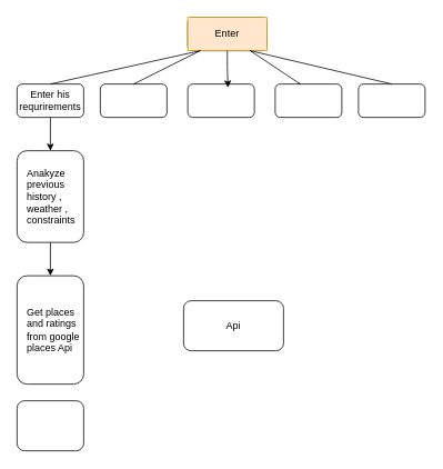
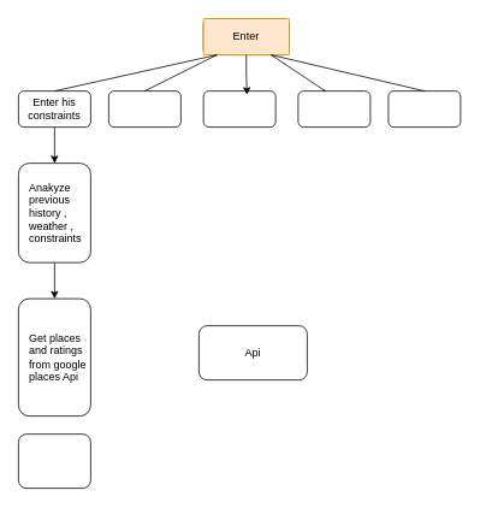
  <mxCell id="0" />
  <mxCell id="1" parent="0" />
  <mxCell id="2" value="" style="rounded=1;whiteSpace=wrap;html=1;" vertex="1" parent="1"><mxGeometry x="225" y="20" width="95" height="40" as="geometry" /></mxCell>
  <mxCell id="3" value="Enter" style="text;strokeColor=#d79b00;align=center;fillColor=#ffe6cc;html=1;verticalAlign=middle;whiteSpace=wrap;rounded=0;" vertex="1" parent="1"><mxGeometry x="225" y="20" width="95" height="40" as="geometry" /></mxCell>
  <mxCell id="4" style="edgeStyle=orthogonalEdgeStyle;rounded=0;orthogonalLoop=1;jettySize=auto;html=1;exitX=0.5;exitY=1;exitDx=0;exitDy=0;" edge="1" parent="1" source="5" target="15"><mxGeometry relative="1" as="geometry" /></mxCell>
  <mxCell id="5" value="" style="rounded=1;whiteSpace=wrap;html=1;" vertex="1" parent="1"><mxGeometry x="20" y="100" width="80" height="40" as="geometry" /></mxCell>
  <mxCell id="6" value="" style="rounded=1;whiteSpace=wrap;html=1;" vertex="1" parent="1"><mxGeometry x="120" y="100" width="80" height="40" as="geometry" /></mxCell>
  <mxCell id="7" value="" style="rounded=1;whiteSpace=wrap;html=1;" vertex="1" parent="1"><mxGeometry x="225" y="100" width="80" height="40" as="geometry" /></mxCell>
  <mxCell id="8" value="" style="rounded=1;whiteSpace=wrap;html=1;" vertex="1" parent="1"><mxGeometry x="330" y="100" width="80" height="40" as="geometry" /></mxCell>
  <mxCell id="9" value="" style="rounded=1;whiteSpace=wrap;html=1;" vertex="1" parent="1"><mxGeometry x="430" y="100" width="80" height="40" as="geometry" /></mxCell>
  <mxCell id="10" style="edgeStyle=orthogonalEdgeStyle;rounded=0;orthogonalLoop=1;jettySize=auto;html=1;exitX=0.5;exitY=1;exitDx=0;exitDy=0;entryX=0.603;entryY=0.105;entryDx=0;entryDy=0;entryPerimeter=0;" edge="1" parent="1" source="3" target="7"><mxGeometry relative="1" as="geometry" /></mxCell>
  <mxCell id="11" value="" style="endArrow=none;html=1;rounded=0;entryX=0.5;entryY=0;entryDx=0;entryDy=0;exitX=0.35;exitY=-0.035;exitDx=0;exitDy=0;exitPerimeter=0;" edge="1" parent="1" source="8" target="9"><mxGeometry width="50" height="50" relative="1" as="geometry"><mxPoint x="260" y="270" as="sourcePoint" /><mxPoint x="310" y="220" as="targetPoint" /><Array as="points"><mxPoint x="360" y="100" /><mxPoint x="300" y="60" /></Array></mxGeometry></mxCell>
  <mxCell id="12" value="" style="endArrow=none;html=1;rounded=0;exitX=0.5;exitY=0;exitDx=0;exitDy=0;entryX=0.5;entryY=0;entryDx=0;entryDy=0;" edge="1" parent="1" source="5" target="6"><mxGeometry width="50" height="50" relative="1" as="geometry"><mxPoint x="260" y="270" as="sourcePoint" /><mxPoint x="310" y="220" as="targetPoint" /><Array as="points"><mxPoint x="240" y="60" /></Array></mxGeometry></mxCell>
- <mxCell id="13" value="Enter his requrirements" style="text;strokeColor=none;align=center;fillColor=none;html=1;verticalAlign=middle;whiteSpace=wrap;rounded=0;" vertex="1" parent="1"><mxGeometry x="30" y="105" width="60" height="30" as="geometry" /></mxCell>
+ <mxCell id="13" value="Enter his constraints" style="text;strokeColor=none;align=center;fillColor=none;html=1;verticalAlign=middle;whiteSpace=wrap;rounded=0;" vertex="1" parent="1"><mxGeometry x="30" y="105" width="60" height="30" as="geometry" /></mxCell>
  <mxCell id="14" style="edgeStyle=orthogonalEdgeStyle;rounded=0;orthogonalLoop=1;jettySize=auto;html=1;exitX=0.5;exitY=1;exitDx=0;exitDy=0;entryX=0.5;entryY=0;entryDx=0;entryDy=0;" edge="1" parent="1" source="15" target="17"><mxGeometry relative="1" as="geometry" /></mxCell>
  <mxCell id="15" value="" style="rounded=1;whiteSpace=wrap;html=1;" vertex="1" parent="1"><mxGeometry x="20" y="180" width="80" height="110" as="geometry" /></mxCell>
  <mxCell id="16" value="Anakyze&amp;nbsp; previous history , weather , constraints" style="text;strokeColor=none;align=left;fillColor=none;html=1;verticalAlign=middle;whiteSpace=wrap;rounded=0;" vertex="1" parent="1"><mxGeometry x="30" y="220" width="60" height="30" as="geometry" /></mxCell>
  <mxCell id="17" value="" style="rounded=1;whiteSpace=wrap;html=1;" vertex="1" parent="1"><mxGeometry x="20" y="330" width="80" height="130" as="geometry" /></mxCell>
  <mxCell id="18" value="Get places and ratings from google places Api" style="text;strokeColor=none;align=left;fillColor=none;html=1;verticalAlign=middle;whiteSpace=wrap;rounded=0;" vertex="1" parent="1"><mxGeometry x="30" y="380" width="80" height="30" as="geometry" /></mxCell>
  <mxCell id="19" value="" style="rounded=1;whiteSpace=wrap;html=1;" vertex="1" parent="1"><mxGeometry x="20" y="480" width="80" height="60" as="geometry" /></mxCell>
  <mxCell id="20" value="Api" style="rounded=1;whiteSpace=wrap;html=1;" vertex="1" parent="1"><mxGeometry x="220" y="360" width="120" height="60" as="geometry" /></mxCell>
